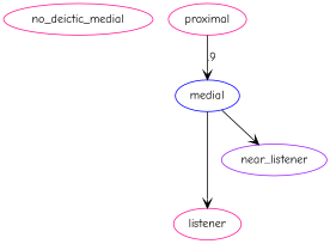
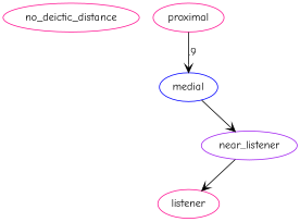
  digraph {
    fontname="Comic Neue"
    odds=0.05
    node [color=deeppink fontname="Comic Neue"]
    edge [arrowhead=vee fontname="Comic Neue" twoway=1]
-   no_deictic_distance [no_product_with="[definiteness]" label=no_deictic_medial]
+   no_deictic_distance [no_product_with="[definiteness]"]
    medial [color=blue]
    proximal
    n4 [label=listener]
    near_listener [color=purple]
-   medial -> n4
+   near_listener -> n4
    medial -> near_listener
    proximal -> medial [label=.9 weight=.5]
  }
